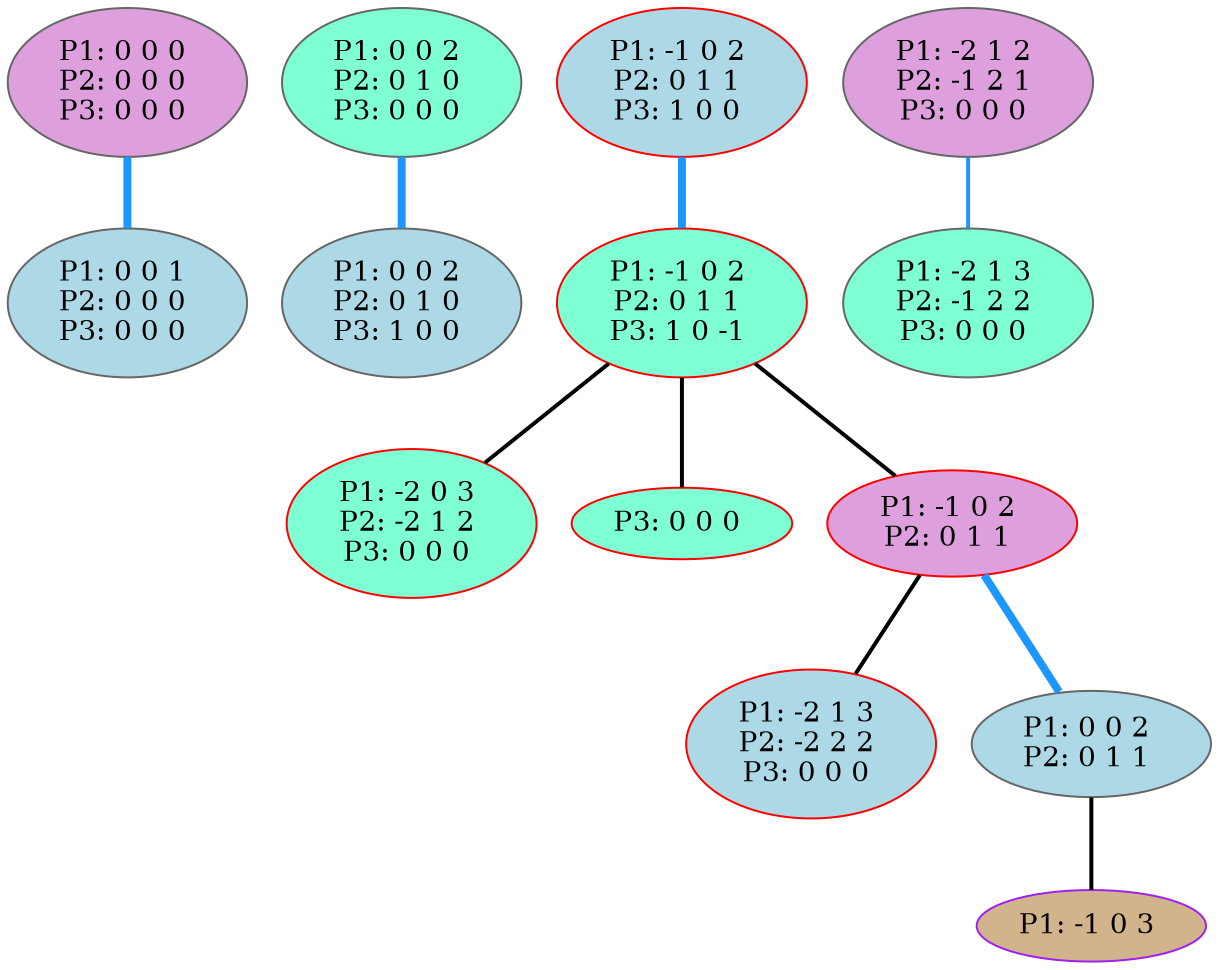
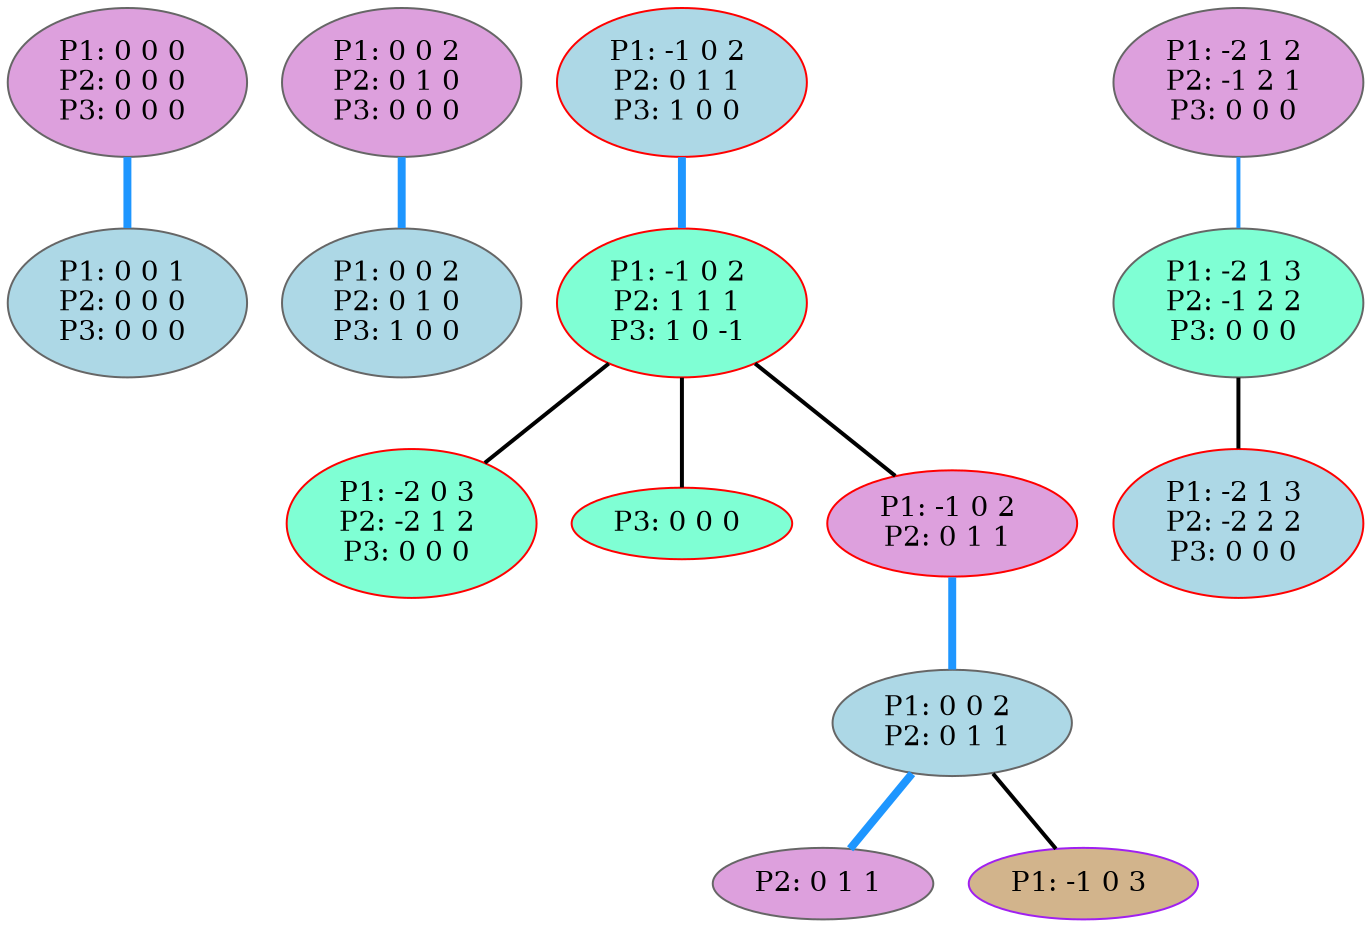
  graph {
    color=black
    node [color=gray40 fillcolor=lightblue style=filled]
    edge [color="#1E96FF" style=bold]
    n1 [fillcolor=plum label="P1: 0 0 0 \nP2: 0 0 0 \nP3: 0 0 0 \n"]
    n2 [label="P1: 0 0 1 \nP2: 0 0 0 \nP3: 0 0 0 \n"]
-   n3 [fillcolor=aquamarine label="P1: 0 0 2 \nP2: 0 1 0 \nP3: 0 0 0 \n"]
+   n3 [fillcolor=plum label="P1: 0 0 2 \nP2: 0 1 0 \nP3: 0 0 0 \n"]
    n4 [label="P1: 0 0 2 \nP2: 0 1 0 \nP3: 1 0 0 \n"]
    n5 [color=red label="P1: -1 0 2 \nP2: 0 1 1 \nP3: 1 0 0 \n"]
-   n6 [color=red fillcolor=aquamarine label="P1: -1 0 2 \nP2: 0 1 1 \nP3: 1 0 -1 \n"]
+   n6 [color=red fillcolor=aquamarine label="P1: -1 0 2 \nP2: 1 1 1 \nP3: 1 0 -1 \n"]
    n7 [fillcolor=plum label="P1: -2 1 2 \nP2: -1 2 1 \nP3: 0 0 0 \n"]
    n8 [fillcolor=aquamarine label="P1: -2 1 3 \nP2: -1 2 2 \nP3: 0 0 0 \n"]
    n9 [color=red fillcolor=aquamarine label="P1: -2 0 3 \nP2: -2 1 2 \nP3: 0 0 0 \n"]
    n10 [color=red fillcolor=aquamarine label="P3: 0 0 0 \n"]
    n11 [color=red fillcolor=plum label="P1: -1 0 2 \nP2: 0 1 1 \n"]
    n12 [color=red label="P1: -2 1 3 \nP2: -2 2 2 \nP3: 0 0 0 \n"]
    n13 [label="P1: 0 0 2 \nP2: 0 1 1 \n"]
+   n14 [fillcolor=plum label="P2: 0 1 1 \n"]
    n15 [color=purple fillcolor=tan label="P1: -1 0 3 \n"]
    n1 -- n2 [penwidth=4.0]
    n3 -- n4 [penwidth=4.0]
    n5 -- n6 [penwidth=4.0]
    n6 -- n9 [color=black]
    n6 -- n10 [color=black]
    n6 -- n11 [color=black]
    n7 -- n8
-   n11 -- n12 [color=black]
+   n8 -- n12 [color=black]
    n11 -- n13 [penwidth=4.0]
+   n13 -- n14 [penwidth=4.0]
    n13 -- n15 [color=black]
  }
